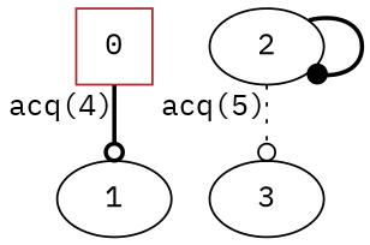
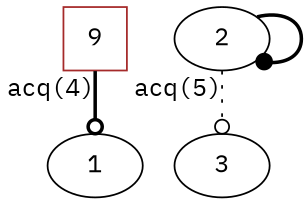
  digraph {
    fontname="IBM Plex Mono"
    node [color=black fontname="IBM Plex Mono"]
    edge [arrowhead=odot fontname="IBM Plex Mono" style=bold]
-   0 [color=brown shape=square]
+   0 [color=brown shape=square label=9]
    1
    2
    3
    0 -> 1 [xlabel="acq(4)"]
    2 -> 2 [arrowhead=dot]
    2 -> 3 [style=dotted xlabel="acq(5)"]
  }
